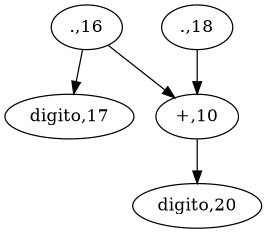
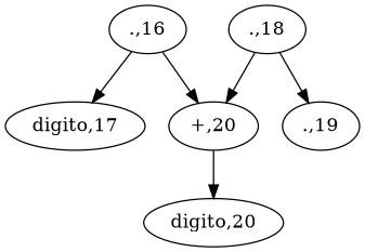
  digraph {
    ".,16"
    "digito,17"
-   "+,20" [label="+,10"]
+   "+,20"
    ".,18"
+   ".,19"
    n6 [label="digito,20"]
    ".,16" -> "digito,17"
    ".,16" -> "+,20"
    "+,20" -> n6
    ".,18" -> "+,20"
+   ".,18" -> ".,19"
  }
